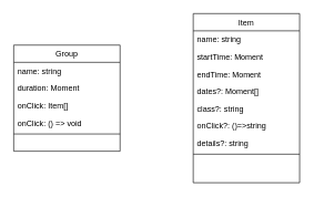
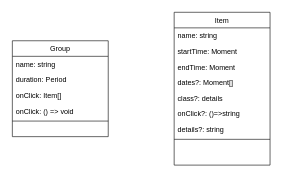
  <mxCell id="0" />
  <mxCell id="1" parent="0" />
  <mxCell id="2" value="Item" style="swimlane;fontStyle=0;align=center;verticalAlign=top;childLayout=stackLayout;horizontal=1;startSize=26;horizontalStack=0;resizeParent=1;resizeLast=0;collapsible=1;marginBottom=0;rounded=0;shadow=0;strokeWidth=1;" parent="1" vertex="1"><mxGeometry x="290" y="20" width="160" height="255" as="geometry"><mxRectangle x="130" y="380" width="160" height="26" as="alternateBounds" /></mxGeometry></mxCell>
  <mxCell id="3" value="name: string" style="text;align=left;verticalAlign=top;spacingLeft=4;spacingRight=4;overflow=hidden;rotatable=0;points=[[0,0.5],[1,0.5]];portConstraint=eastwest;" parent="2" vertex="1"><mxGeometry y="26" width="160" height="26" as="geometry" /></mxCell>
  <mxCell id="4" value="startTime: Moment" style="text;align=left;verticalAlign=top;spacingLeft=4;spacingRight=4;overflow=hidden;rotatable=0;points=[[0,0.5],[1,0.5]];portConstraint=eastwest;rounded=0;shadow=0;html=0;" parent="2" vertex="1"><mxGeometry y="52" width="160" height="26" as="geometry" /></mxCell>
  <mxCell id="5" value="endTime: Moment" style="text;align=left;verticalAlign=top;spacingLeft=4;spacingRight=4;overflow=hidden;rotatable=0;points=[[0,0.5],[1,0.5]];portConstraint=eastwest;fontStyle=0" parent="2" vertex="1"><mxGeometry y="78" width="160" height="26" as="geometry" /></mxCell>
  <mxCell id="6" value="dates?: Moment[]" style="text;align=left;verticalAlign=top;spacingLeft=4;spacingRight=4;overflow=hidden;rotatable=0;points=[[0,0.5],[1,0.5]];portConstraint=eastwest;" parent="2" vertex="1"><mxGeometry y="104" width="160" height="26" as="geometry" /></mxCell>
- <mxCell id="7" value="class?: string" style="text;align=left;verticalAlign=top;spacingLeft=4;spacingRight=4;overflow=hidden;rotatable=0;points=[[0,0.5],[1,0.5]];portConstraint=eastwest;" parent="2" vertex="1"><mxGeometry y="130" width="160" height="26" as="geometry" /></mxCell>
+ <mxCell id="7" value="class?: details" style="text;align=left;verticalAlign=top;spacingLeft=4;spacingRight=4;overflow=hidden;rotatable=0;points=[[0,0.5],[1,0.5]];portConstraint=eastwest;" parent="2" vertex="1"><mxGeometry y="130" width="160" height="26" as="geometry" /></mxCell>
  <mxCell id="8" value="onClick?: ()=&gt;string" style="text;align=left;verticalAlign=top;spacingLeft=4;spacingRight=4;overflow=hidden;rotatable=0;points=[[0,0.5],[1,0.5]];portConstraint=eastwest;" parent="2" vertex="1"><mxGeometry y="156" width="160" height="26" as="geometry" /></mxCell>
  <mxCell id="9" value="details?: string" style="text;align=left;verticalAlign=top;spacingLeft=4;spacingRight=4;overflow=hidden;rotatable=0;points=[[0,0.5],[1,0.5]];portConstraint=eastwest;" vertex="1" parent="2"><mxGeometry y="182" width="160" height="26" as="geometry" /></mxCell>
  <mxCell id="10" value="" style="line;html=1;strokeWidth=1;align=left;verticalAlign=middle;spacingTop=-1;spacingLeft=3;spacingRight=3;rotatable=0;labelPosition=right;points=[];portConstraint=eastwest;" parent="2" vertex="1"><mxGeometry y="208" width="160" height="8" as="geometry" /></mxCell>
  <mxCell id="11" value="Group" style="swimlane;fontStyle=0;align=center;verticalAlign=top;childLayout=stackLayout;horizontal=1;startSize=26;horizontalStack=0;resizeParent=1;resizeLast=0;collapsible=1;marginBottom=0;rounded=0;shadow=0;strokeWidth=1;" parent="1" vertex="1"><mxGeometry x="20" y="67.5" width="160" height="160" as="geometry"><mxRectangle x="230" y="140" width="160" height="26" as="alternateBounds" /></mxGeometry></mxCell>
  <mxCell id="12" value="name: string" style="text;align=left;verticalAlign=top;spacingLeft=4;spacingRight=4;overflow=hidden;rotatable=0;points=[[0,0.5],[1,0.5]];portConstraint=eastwest;" parent="11" vertex="1"><mxGeometry y="26" width="160" height="26" as="geometry" /></mxCell>
- <mxCell id="13" value="duration: Moment" style="text;align=left;verticalAlign=top;spacingLeft=4;spacingRight=4;overflow=hidden;rotatable=0;points=[[0,0.5],[1,0.5]];portConstraint=eastwest;rounded=0;shadow=0;html=0;" parent="11" vertex="1"><mxGeometry y="52" width="160" height="26" as="geometry" /></mxCell>
+ <mxCell id="13" value="duration: Period" style="text;align=left;verticalAlign=top;spacingLeft=4;spacingRight=4;overflow=hidden;rotatable=0;points=[[0,0.5],[1,0.5]];portConstraint=eastwest;rounded=0;shadow=0;html=0;" parent="11" vertex="1"><mxGeometry y="52" width="160" height="26" as="geometry" /></mxCell>
  <mxCell id="14" value="onClick: Item[]" style="text;align=left;verticalAlign=top;spacingLeft=4;spacingRight=4;overflow=hidden;rotatable=0;points=[[0,0.5],[1,0.5]];portConstraint=eastwest;rounded=0;shadow=0;html=0;" parent="11" vertex="1"><mxGeometry y="78" width="160" height="26" as="geometry" /></mxCell>
  <mxCell id="15" value="onClick: () =&gt; void" style="text;align=left;verticalAlign=top;spacingLeft=4;spacingRight=4;overflow=hidden;rotatable=0;points=[[0,0.5],[1,0.5]];portConstraint=eastwest;rounded=0;shadow=0;html=0;" parent="11" vertex="1"><mxGeometry y="104" width="160" height="26" as="geometry" /></mxCell>
  <mxCell id="16" value="" style="line;html=1;strokeWidth=1;align=left;verticalAlign=middle;spacingTop=-1;spacingLeft=3;spacingRight=3;rotatable=0;labelPosition=right;points=[];portConstraint=eastwest;" parent="11" vertex="1"><mxGeometry y="130" width="160" height="8" as="geometry" /></mxCell>
